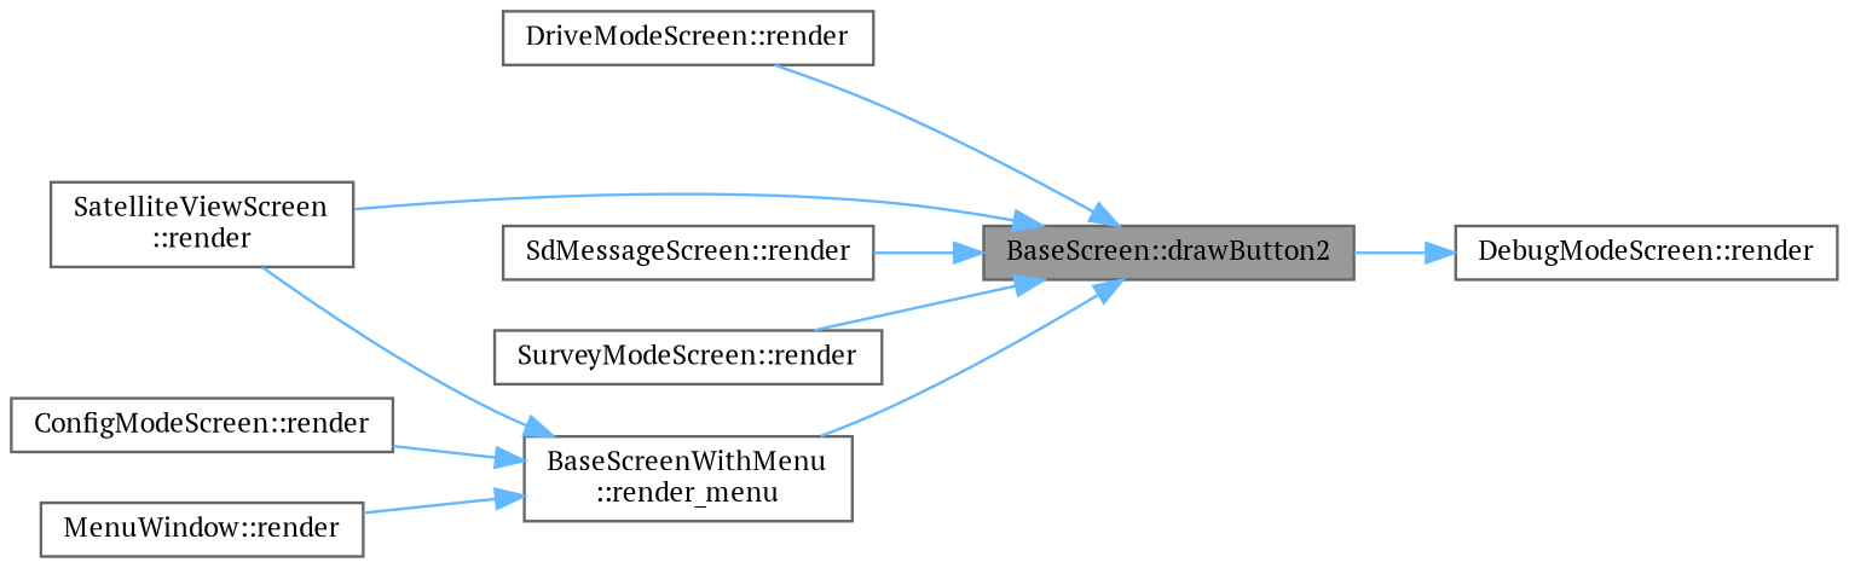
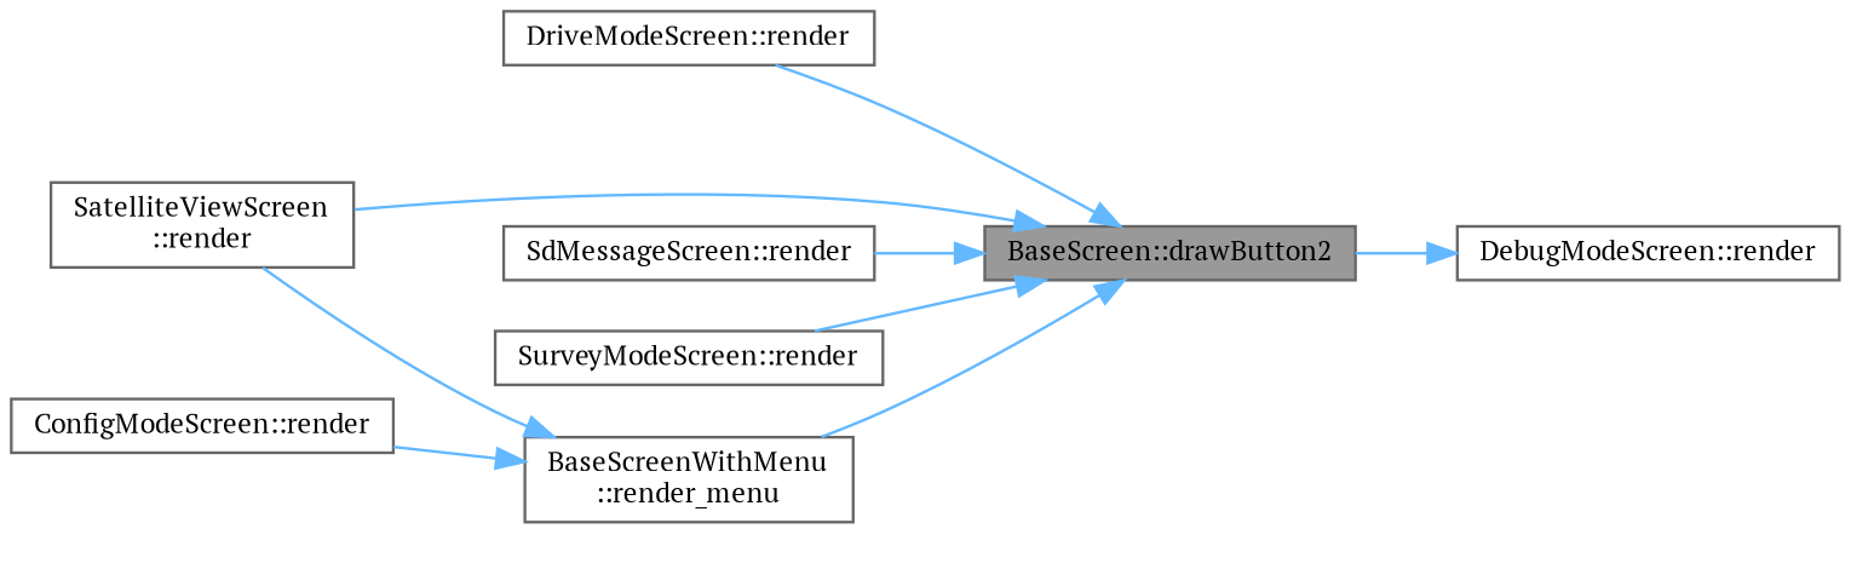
  digraph {
    fontname="PT Serif"
    rankdir=RL
    node [color=grey40 fillcolor=white fontname="PT Serif" fontsize=10 shape=box style=filled]
    edge [color=steelblue1 dir=back fontname="PT Serif" fontsize=10 labelfontname=Helvetica labelfontsize=10 style=solid]
    n1 [color=gray40 fillcolor=grey60 fontcolor=black height=0.2 label="BaseScreen::drawButton2" width=0.4]
    n2 [height=0.2 label="DriveModeScreen::render" width=0.4]
    n3 [height=0.2 label="SatelliteViewScreen\l::render" width=0.4]
    n4 [height=0.2 label="SdMessageScreen::render" width=0.4]
    n5 [height=0.2 label="SurveyModeScreen::render" width=0.4]
    n6 [height=0.2 label="BaseScreenWithMenu\l::render_menu" width=0.4]
    n7 [height=0.2 label="DebugModeScreen::render" width=0.4]
    n8 [height=0.2 label="ConfigModeScreen::render" width=0.4]
-   n9 [height=0.2 label="MenuWindow::render" width=0.4]
    n1 -> n2
    n1 -> n3
    n1 -> n4
    n1 -> n5
    n1 -> n6
    n6 -> n3
    n6 -> n8
-   n6 -> n9
    n7 -> n1
  }
